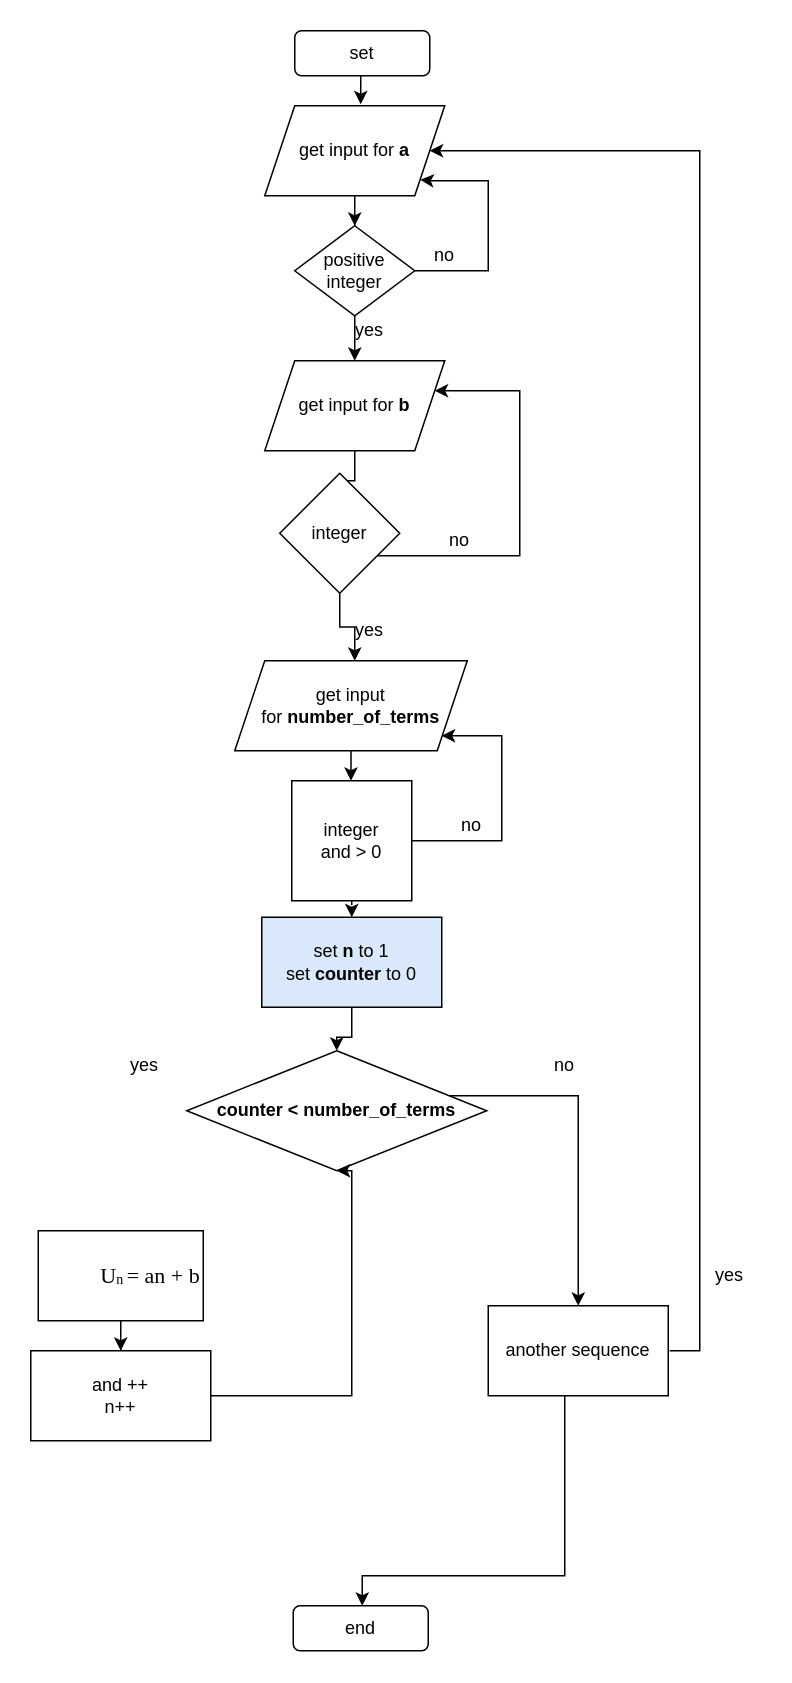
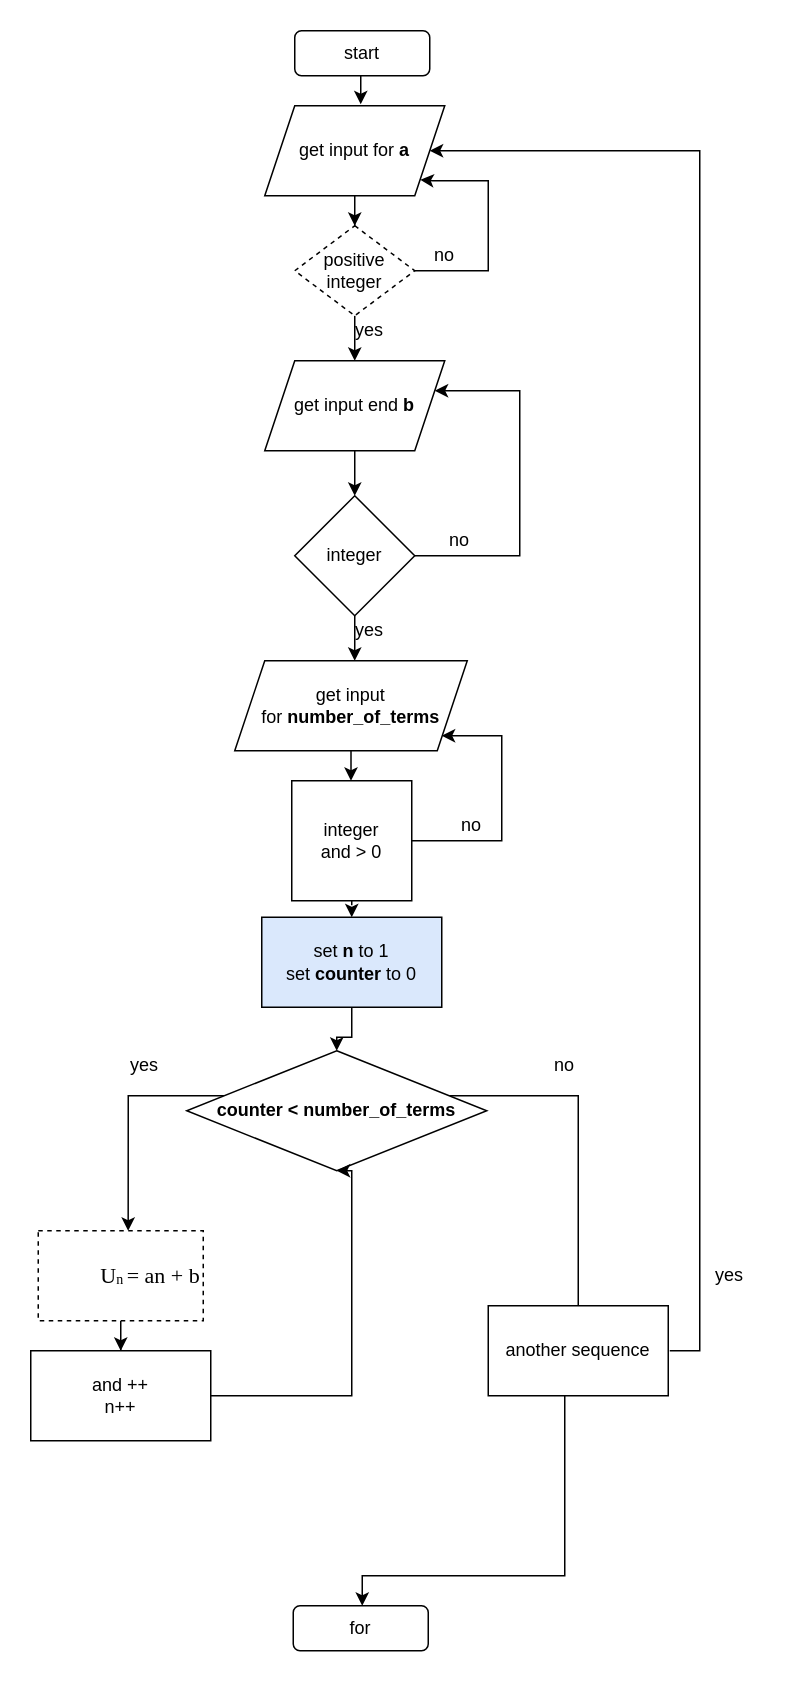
  <mxCell id="0" />
  <mxCell id="1" parent="0" />
  <mxCell id="2" style="edgeStyle=orthogonalEdgeStyle;rounded=0;orthogonalLoop=1;jettySize=auto;html=1;" edge="1" parent="1"><mxGeometry relative="1" as="geometry"><mxPoint x="245" y="49" as="sourcePoint" /><mxPoint x="240" y="69" as="targetPoint" /></mxGeometry></mxCell>
- <mxCell id="3" value="set" style="rounded=1;whiteSpace=wrap;html=1;" parent="1" vertex="1"><mxGeometry x="196" width="90" height="30" as="geometry" y="20" /></mxCell>
+ <mxCell id="3" value="start" style="rounded=1;whiteSpace=wrap;html=1;" parent="1" vertex="1"><mxGeometry x="196" width="90" height="30" as="geometry" y="20" /></mxCell>
  <mxCell id="4" style="edgeStyle=orthogonalEdgeStyle;rounded=0;orthogonalLoop=1;jettySize=auto;html=1;" parent="1" source="5" target="8" edge="1"><mxGeometry relative="1" as="geometry" /></mxCell>
  <mxCell id="5" value="get input for &lt;b&gt;a&lt;/b&gt;" style="shape=parallelogram;perimeter=parallelogramPerimeter;whiteSpace=wrap;html=1;fixedSize=1;" parent="1" vertex="1"><mxGeometry x="176" y="70" width="120" height="60" as="geometry" /></mxCell>
  <mxCell id="6" style="edgeStyle=orthogonalEdgeStyle;rounded=0;orthogonalLoop=1;jettySize=auto;html=1;entryX=0.864;entryY=0.822;entryDx=0;entryDy=0;entryPerimeter=0;exitX=1;exitY=0.5;exitDx=0;exitDy=0;" parent="1" source="8" target="5" edge="1"><mxGeometry relative="1" as="geometry"><Array as="points"><mxPoint x="325" y="180" /><mxPoint x="325" y="120" /><mxPoint x="288" y="120" /></Array><mxPoint x="275" y="190" as="sourcePoint" /><mxPoint x="288.04" y="94" as="targetPoint" /></mxGeometry></mxCell>
  <mxCell id="7" style="edgeStyle=orthogonalEdgeStyle;rounded=0;orthogonalLoop=1;jettySize=auto;html=1;entryX=0.5;entryY=0;entryDx=0;entryDy=0;" edge="1" parent="1" source="8" target="10"><mxGeometry relative="1" as="geometry" /></mxCell>
- <mxCell id="8" value="positive integer" style="rhombus;whiteSpace=wrap;html=1;" parent="1" vertex="1"><mxGeometry x="196" y="150" width="80" height="60" as="geometry" /></mxCell>
+ <mxCell id="8" value="positive integer" style="rhombus;whiteSpace=wrap;html=1;dashed=1;" parent="1" vertex="1"><mxGeometry x="196" y="150" width="80" height="60" as="geometry" /></mxCell>
  <mxCell id="9" style="edgeStyle=orthogonalEdgeStyle;rounded=0;orthogonalLoop=1;jettySize=auto;html=1;entryX=0.5;entryY=0;entryDx=0;entryDy=0;" edge="1" parent="1" source="10" target="18"><mxGeometry relative="1" as="geometry" /></mxCell>
- <mxCell id="10" value="get input for &lt;b&gt;b&lt;/b&gt;" style="shape=parallelogram;perimeter=parallelogramPerimeter;whiteSpace=wrap;html=1;fixedSize=1;" parent="1" vertex="1"><mxGeometry x="176" y="240" width="120" height="60" as="geometry" /></mxCell>
+ <mxCell id="10" value="get input end &lt;b&gt;b&lt;/b&gt;" style="shape=parallelogram;perimeter=parallelogramPerimeter;whiteSpace=wrap;html=1;fixedSize=1;" parent="1" vertex="1"><mxGeometry x="176" y="240" width="120" height="60" as="geometry" /></mxCell>
  <mxCell id="11" style="edgeStyle=orthogonalEdgeStyle;rounded=0;orthogonalLoop=1;jettySize=auto;html=1;entryX=1;entryY=0.5;entryDx=0;entryDy=0;" parent="1" source="13" edge="1"><mxGeometry relative="1" as="geometry"><Array as="points"><mxPoint x="334" y="560" /><mxPoint x="334" y="490" /></Array><mxPoint x="294" y="490" as="targetPoint" /></mxGeometry></mxCell>
  <mxCell id="12" style="edgeStyle=orthogonalEdgeStyle;rounded=0;orthogonalLoop=1;jettySize=auto;html=1;exitX=0.5;exitY=1;exitDx=0;exitDy=0;entryX=0.5;entryY=0;entryDx=0;entryDy=0;dashed=1;" edge="1" parent="1" source="13" target="15"><mxGeometry relative="1" as="geometry" /></mxCell>
  <mxCell id="13" value="integer&lt;br&gt;and &amp;gt; 0" style="whiteSpace=wrap;html=1;rounded=0;" parent="1" vertex="1"><mxGeometry x="194" y="520" width="80" height="80" as="geometry" /></mxCell>
  <mxCell id="14" style="edgeStyle=orthogonalEdgeStyle;rounded=0;orthogonalLoop=1;jettySize=auto;html=1;entryX=0.5;entryY=0;entryDx=0;entryDy=0;" edge="1" parent="1" source="15" target="23"><mxGeometry relative="1" as="geometry" /></mxCell>
  <mxCell id="15" value="set &lt;b&gt;n&lt;/b&gt; to 1&lt;br&gt;set &lt;b&gt;counter&lt;/b&gt; to 0" style="rounded=0;whiteSpace=wrap;html=1;fillColor=#dae8fc;" parent="1" vertex="1"><mxGeometry x="174" y="611" width="120" height="60" as="geometry" /></mxCell>
  <mxCell id="16" style="edgeStyle=orthogonalEdgeStyle;rounded=0;orthogonalLoop=1;jettySize=auto;html=1;" parent="1" source="18" target="10" edge="1"><mxGeometry relative="1" as="geometry"><mxPoint x="346" y="280" as="targetPoint" /><Array as="points"><mxPoint x="346" y="370" /><mxPoint x="346" y="260" /></Array></mxGeometry></mxCell>
  <mxCell id="17" style="edgeStyle=orthogonalEdgeStyle;rounded=0;orthogonalLoop=1;jettySize=auto;html=1;entryX=0.516;entryY=0;entryDx=0;entryDy=0;entryPerimeter=0;" edge="1" parent="1" source="18" target="36"><mxGeometry relative="1" as="geometry" /></mxCell>
- <mxCell id="18" value="integer" style="rhombus;whiteSpace=wrap;html=1;" parent="1" vertex="1"><mxGeometry x="186" y="315" width="80" height="80" as="geometry" /></mxCell>
+ <mxCell id="18" value="integer" style="rhombus;whiteSpace=wrap;html=1;" parent="1" vertex="1"><mxGeometry x="196" y="330" width="80" height="80" as="geometry" /></mxCell>
  <mxCell id="19" style="edgeStyle=orthogonalEdgeStyle;rounded=0;orthogonalLoop=1;jettySize=auto;html=1;entryX=0.5;entryY=0;entryDx=0;entryDy=0;" parent="1" source="20" target="25" edge="1"><mxGeometry relative="1" as="geometry" /></mxCell>
- <mxCell id="20" value="&lt;meta charset=&quot;utf-8&quot;&gt;&lt;div class=&quot;page&quot; title=&quot;Page 1&quot; style=&quot;color: rgb(0, 0, 0); font-style: normal; font-weight: normal; letter-spacing: normal; text-indent: 0px; text-transform: none; word-spacing: 0px; text-decoration: none;&quot;&gt;&lt;div class=&quot;layoutArea&quot;&gt;&lt;div class=&quot;column&quot;&gt;&lt;ul style=&quot;list-style-type: none&quot;&gt;&lt;li&gt;&lt;p&gt;&lt;span style=&quot;font-size: 11pt ; font-family: &amp;quot;calibri&amp;quot;&quot;&gt;U&lt;/span&gt;&lt;span style=&quot;font-size: 7pt ; font-family: &amp;quot;calibri&amp;quot; ; vertical-align: -1pt&quot;&gt;n&lt;span class=&quot;Apple-converted-space&quot;&gt;&amp;nbsp;&lt;/span&gt;&lt;/span&gt;&lt;span style=&quot;font-size: 11pt ; font-family: &amp;quot;calibri&amp;quot;&quot;&gt;= an + b&lt;/span&gt;&lt;/p&gt;&lt;/li&gt;&lt;/ul&gt;&lt;/div&gt;&lt;/div&gt;&lt;/div&gt;" style="rounded=0;whiteSpace=wrap;html=1;" parent="1" vertex="1"><mxGeometry x="25" y="820" width="110" height="60" as="geometry" /></mxCell>
- <mxCell id="22" style="edgeStyle=orthogonalEdgeStyle;rounded=0;orthogonalLoop=1;jettySize=auto;html=1;entryX=0.5;entryY=0;entryDx=0;entryDy=0;" parent="1" source="23" edge="1" target="30"><mxGeometry relative="1" as="geometry"><mxPoint x="385" y="860" as="targetPoint" /><Array as="points"><mxPoint x="385" y="730" /></Array></mxGeometry></mxCell>
+ <mxCell id="20" value="&lt;meta charset=&quot;utf-8&quot;&gt;&lt;div class=&quot;page&quot; title=&quot;Page 1&quot; style=&quot;color: rgb(0, 0, 0); font-style: normal; font-weight: normal; letter-spacing: normal; text-indent: 0px; text-transform: none; word-spacing: 0px; text-decoration: none;&quot;&gt;&lt;div class=&quot;layoutArea&quot;&gt;&lt;div class=&quot;column&quot;&gt;&lt;ul style=&quot;list-style-type: none&quot;&gt;&lt;li&gt;&lt;p&gt;&lt;span style=&quot;font-size: 11pt ; font-family: &amp;quot;calibri&amp;quot;&quot;&gt;U&lt;/span&gt;&lt;span style=&quot;font-size: 7pt ; font-family: &amp;quot;calibri&amp;quot; ; vertical-align: -1pt&quot;&gt;n&lt;span class=&quot;Apple-converted-space&quot;&gt;&amp;nbsp;&lt;/span&gt;&lt;/span&gt;&lt;span style=&quot;font-size: 11pt ; font-family: &amp;quot;calibri&amp;quot;&quot;&gt;= an + b&lt;/span&gt;&lt;/p&gt;&lt;/li&gt;&lt;/ul&gt;&lt;/div&gt;&lt;/div&gt;&lt;/div&gt;" style="rounded=0;whiteSpace=wrap;html=1;dashed=1;" parent="1" vertex="1"><mxGeometry x="25" y="820" width="110" height="60" as="geometry" /></mxCell>
+ <mxCell id="21" style="edgeStyle=orthogonalEdgeStyle;rounded=0;orthogonalLoop=1;jettySize=auto;html=1;entryX=0.545;entryY=0;entryDx=0;entryDy=0;entryPerimeter=0;" parent="1" source="23" edge="1" target="20"><mxGeometry relative="1" as="geometry"><mxPoint x="85" y="810" as="targetPoint" /><Array as="points"><mxPoint x="85" y="730" /></Array></mxGeometry></mxCell>
+ <mxCell id="22" style="edgeStyle=orthogonalEdgeStyle;rounded=0;orthogonalLoop=1;jettySize=auto;html=1;entryX=0.5;entryY=0;entryDx=0;entryDy=0;endArrow=none;" parent="1" source="23" edge="1" target="30"><mxGeometry relative="1" as="geometry"><mxPoint x="385" y="860" as="targetPoint" /><Array as="points"><mxPoint x="385" y="730" /></Array></mxGeometry></mxCell>
  <mxCell id="23" value="&lt;b&gt;counter &amp;lt; number_of_terms&lt;/b&gt;" style="rhombus;whiteSpace=wrap;html=1;" parent="1" vertex="1"><mxGeometry x="124" y="700" width="200" height="80" as="geometry" /></mxCell>
  <mxCell id="24" style="edgeStyle=orthogonalEdgeStyle;rounded=0;orthogonalLoop=1;jettySize=auto;html=1;entryX=0.5;entryY=1;entryDx=0;entryDy=0;" edge="1" parent="1" source="25" target="23"><mxGeometry relative="1" as="geometry"><Array as="points"><mxPoint x="234" y="930" /></Array></mxGeometry></mxCell>
  <mxCell id="25" value="and ++&lt;br&gt;n++" style="rounded=0;whiteSpace=wrap;html=1;" parent="1" vertex="1"><mxGeometry x="20" y="900" width="120" height="60" as="geometry" /></mxCell>
  <mxCell id="26" value="yes" style="text;html=1;strokeColor=none;fillColor=none;align=center;verticalAlign=middle;whiteSpace=wrap;rounded=0;" parent="1" vertex="1"><mxGeometry x="76" y="700" width="40" height="20" as="geometry" /></mxCell>
  <mxCell id="27" value="no" style="text;html=1;strokeColor=none;fillColor=none;align=center;verticalAlign=middle;whiteSpace=wrap;rounded=0;" parent="1" vertex="1"><mxGeometry x="356" y="700" width="40" height="20" as="geometry" /></mxCell>
  <mxCell id="28" style="edgeStyle=orthogonalEdgeStyle;rounded=0;orthogonalLoop=1;jettySize=auto;html=1;" parent="1" edge="1"><mxGeometry relative="1" as="geometry"><mxPoint x="286" y="100" as="targetPoint" /><Array as="points"><mxPoint x="466" y="100" /></Array><mxPoint x="446" y="900" as="sourcePoint" /></mxGeometry></mxCell>
  <mxCell id="29" style="edgeStyle=orthogonalEdgeStyle;rounded=0;orthogonalLoop=1;jettySize=auto;html=1;entryX=0.5;entryY=0;entryDx=0;entryDy=0;" edge="1" parent="1" source="30"><mxGeometry relative="1" as="geometry"><mxPoint x="241" y="1070" as="targetPoint" /><Array as="points"><mxPoint x="376" y="1050" /><mxPoint x="241" y="1050" /></Array></mxGeometry></mxCell>
  <mxCell id="30" value="another sequence" style="rounded=0;whiteSpace=wrap;html=1;" parent="1" vertex="1"><mxGeometry x="325" y="870" width="120" height="60" as="geometry" /></mxCell>
  <mxCell id="31" value="yes" style="text;html=1;strokeColor=none;fillColor=none;align=center;verticalAlign=middle;whiteSpace=wrap;rounded=0;" parent="1" vertex="1"><mxGeometry x="466" y="840" width="40" height="20" as="geometry" /></mxCell>
- <mxCell id="32" value="end" style="rounded=1;whiteSpace=wrap;html=1;" parent="1" vertex="1"><mxGeometry x="195" y="1070" width="90" height="30" as="geometry" /></mxCell>
+ <mxCell id="32" value="for" style="rounded=1;whiteSpace=wrap;html=1;" parent="1" vertex="1"><mxGeometry x="195" y="1070" width="90" height="30" as="geometry" /></mxCell>
  <mxCell id="33" value="no" style="text;html=1;strokeColor=none;fillColor=none;align=center;verticalAlign=middle;whiteSpace=wrap;rounded=0;" parent="1" vertex="1"><mxGeometry x="286" y="350" width="40" height="20" as="geometry" /></mxCell>
  <mxCell id="34" value="no" style="text;html=1;strokeColor=none;fillColor=none;align=center;verticalAlign=middle;whiteSpace=wrap;rounded=0;" parent="1" vertex="1"><mxGeometry x="294" y="540" width="40" height="20" as="geometry" /></mxCell>
  <mxCell id="35" style="edgeStyle=orthogonalEdgeStyle;rounded=0;orthogonalLoop=1;jettySize=auto;html=1;entryX=0.5;entryY=0;entryDx=0;entryDy=0;" edge="1" parent="1" source="36" target="13"><mxGeometry relative="1" as="geometry" /></mxCell>
  <mxCell id="36" value="&lt;span&gt;get input for&amp;nbsp;&lt;/span&gt;&lt;b&gt;number_of_terms&lt;/b&gt;" style="shape=parallelogram;perimeter=parallelogramPerimeter;whiteSpace=wrap;html=1;fixedSize=1;" vertex="1" parent="1"><mxGeometry x="156" y="440" width="155" height="60" as="geometry" /></mxCell>
  <mxCell id="37" value="no" style="text;html=1;strokeColor=none;fillColor=none;align=center;verticalAlign=middle;whiteSpace=wrap;rounded=0;" vertex="1" parent="1"><mxGeometry x="276" y="160" width="40" height="20" as="geometry" /></mxCell>
  <mxCell id="38" value="yes" style="text;html=1;strokeColor=none;fillColor=none;align=center;verticalAlign=middle;whiteSpace=wrap;rounded=0;" vertex="1" parent="1"><mxGeometry x="226" y="210" width="40" height="20" as="geometry" /></mxCell>
  <mxCell id="39" value="yes" style="text;html=1;strokeColor=none;fillColor=none;align=center;verticalAlign=middle;whiteSpace=wrap;rounded=0;" vertex="1" parent="1"><mxGeometry x="226" y="410" width="40" height="20" as="geometry" /></mxCell>
